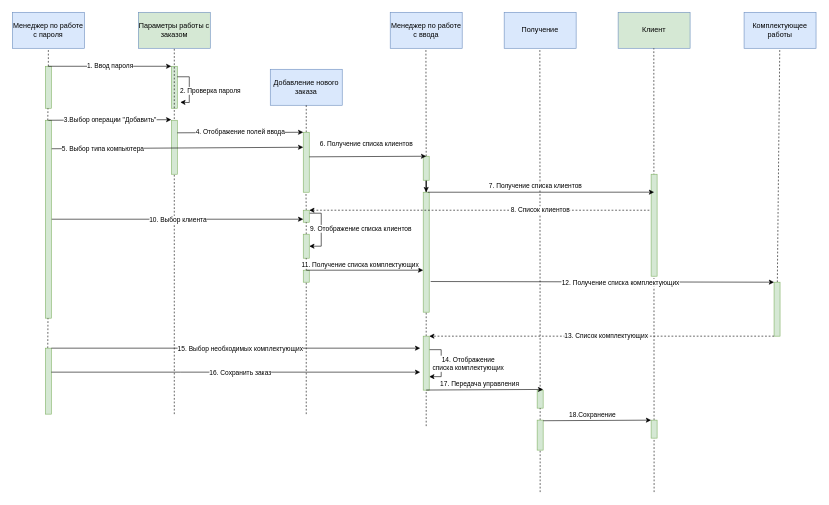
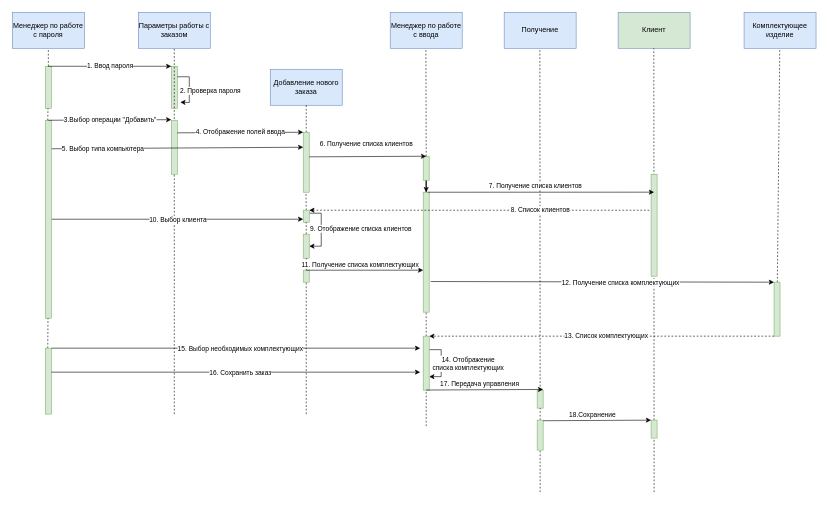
  <mxCell id="0" />
  <mxCell id="1" parent="0" />
  <mxCell id="2" value="Менеджер по работе с пароля" style="rounded=0;whiteSpace=wrap;html=1;fillColor=#dae8fc;strokeColor=#6c8ebf;" parent="1" vertex="1"><mxGeometry x="20" y="20" width="120" height="60" as="geometry" /></mxCell>
- <mxCell id="3" value="Параметры работы с заказом" style="rounded=0;whiteSpace=wrap;html=1;fillColor=#d5e8d4;strokeColor=#6c8ebf;" parent="1" vertex="1"><mxGeometry x="230" y="20" width="120" height="60" as="geometry" /></mxCell>
+ <mxCell id="3" value="Параметры работы с заказом" style="rounded=0;whiteSpace=wrap;html=1;fillColor=#dae8fc;strokeColor=#6c8ebf;" parent="1" vertex="1"><mxGeometry x="230" y="20" width="120" height="60" as="geometry" /></mxCell>
  <mxCell id="4" value="Добавление нового заказа" style="rounded=0;whiteSpace=wrap;html=1;fillColor=#dae8fc;strokeColor=#6c8ebf;" parent="1" vertex="1"><mxGeometry x="450" y="115" width="120" height="60" as="geometry" /></mxCell>
  <mxCell id="5" value="" style="rounded=0;whiteSpace=wrap;html=1;fillColor=#d5e8d4;strokeColor=#82b366;" parent="1" vertex="1"><mxGeometry x="75" y="110" width="10" height="70" as="geometry" /></mxCell>
  <mxCell id="6" value="" style="rounded=0;whiteSpace=wrap;html=1;fillColor=#d5e8d4;strokeColor=#82b366;" parent="1" vertex="1"><mxGeometry x="285" y="110" width="10" height="70" as="geometry" /></mxCell>
  <mxCell id="7" value="2. Проверка пароля" style="edgeStyle=orthogonalEdgeStyle;rounded=0;orthogonalLoop=1;jettySize=auto;html=1;exitX=1;exitY=0.25;exitDx=0;exitDy=0;" parent="1" source="6" edge="1"><mxGeometry x="0.096" y="35" relative="1" as="geometry"><mxPoint x="300" y="170" as="targetPoint" /><mxPoint as="offset" /></mxGeometry></mxCell>
  <mxCell id="8" value="1. Ввод пароля" style="endArrow=classic;html=1;rounded=0;entryX=0;entryY=0;entryDx=0;entryDy=0;exitX=0.5;exitY=0;exitDx=0;exitDy=0;" parent="1" source="5" target="6" edge="1"><mxGeometry width="50" height="50" relative="1" as="geometry"><mxPoint x="170" y="160" as="sourcePoint" /><mxPoint x="220" y="110" as="targetPoint" /></mxGeometry></mxCell>
  <mxCell id="9" value="" style="endArrow=none;dashed=1;html=1;rounded=0;entryX=0.5;entryY=1;entryDx=0;entryDy=0;exitX=0.5;exitY=0;exitDx=0;exitDy=0;" parent="1" source="5" target="2" edge="1"><mxGeometry width="50" height="50" relative="1" as="geometry"><mxPoint x="170" y="160" as="sourcePoint" /><mxPoint x="220" y="110" as="targetPoint" /></mxGeometry></mxCell>
  <mxCell id="10" value="" style="endArrow=none;dashed=1;html=1;rounded=0;" parent="1" edge="1"><mxGeometry width="50" height="50" relative="1" as="geometry"><mxPoint x="290" y="690" as="sourcePoint" /><mxPoint x="290" y="80" as="targetPoint" /></mxGeometry></mxCell>
  <mxCell id="11" style="edgeStyle=orthogonalEdgeStyle;rounded=0;orthogonalLoop=1;jettySize=auto;html=1;exitX=1;exitY=0.5;exitDx=0;exitDy=0;entryX=0;entryY=0.75;entryDx=0;entryDy=0;" parent="1" source="13" target="40" edge="1"><mxGeometry relative="1" as="geometry"><Array as="points"><mxPoint x="300" y="365" /><mxPoint x="300" y="365" /></Array></mxGeometry></mxCell>
  <mxCell id="12" value="10. Выбор клиента" style="edgeLabel;html=1;align=center;verticalAlign=middle;resizable=0;points=[];" vertex="1" connectable="0" parent="11"><mxGeometry x="0.062" y="-2" relative="1" as="geometry"><mxPoint x="-13" y="-2" as="offset" /></mxGeometry></mxCell>
  <mxCell id="13" value="" style="rounded=0;whiteSpace=wrap;html=1;fillColor=#d5e8d4;strokeColor=#82b366;" parent="1" vertex="1"><mxGeometry x="75" y="200" width="10" height="330" as="geometry" /></mxCell>
  <mxCell id="14" value="" style="rounded=0;whiteSpace=wrap;html=1;fillColor=#d5e8d4;strokeColor=#82b366;" parent="1" vertex="1"><mxGeometry x="285" y="200" width="10" height="90" as="geometry" /></mxCell>
  <mxCell id="15" value="3.Выбор операции &quot;Добавить&quot;" style="endArrow=classic;html=1;rounded=0;entryX=0;entryY=0;entryDx=0;entryDy=0;" parent="1" edge="1"><mxGeometry width="50" height="50" relative="1" as="geometry"><mxPoint x="80" y="200" as="sourcePoint" /><mxPoint x="285" y="199.05" as="targetPoint" /></mxGeometry></mxCell>
  <mxCell id="16" value="" style="endArrow=none;dashed=1;html=1;rounded=0;entryX=0.5;entryY=1;entryDx=0;entryDy=0;exitX=0.5;exitY=0;exitDx=0;exitDy=0;" parent="1" source="17" target="4" edge="1"><mxGeometry width="50" height="50" relative="1" as="geometry"><mxPoint x="510" y="150" as="sourcePoint" /><mxPoint x="90" y="90" as="targetPoint" /></mxGeometry></mxCell>
  <mxCell id="17" value="" style="rounded=0;whiteSpace=wrap;html=1;fillColor=#d5e8d4;strokeColor=#82b366;" parent="1" vertex="1"><mxGeometry x="505" y="220" width="10" height="100" as="geometry" /></mxCell>
  <mxCell id="18" value="4. Отображение полей ввода" style="endArrow=classic;html=1;rounded=0;entryX=0;entryY=0;entryDx=0;entryDy=0;" parent="1" target="17" edge="1"><mxGeometry width="50" height="50" relative="1" as="geometry"><mxPoint x="295" y="220.95" as="sourcePoint" /><mxPoint x="500" y="220" as="targetPoint" /></mxGeometry></mxCell>
  <mxCell id="19" value="Менеджер по работе с ввода" style="rounded=0;whiteSpace=wrap;html=1;fillColor=#dae8fc;strokeColor=#6c8ebf;" parent="1" vertex="1"><mxGeometry x="650" y="20" width="120" height="60" as="geometry" /></mxCell>
  <mxCell id="20" value="" style="edgeStyle=orthogonalEdgeStyle;rounded=0;orthogonalLoop=1;jettySize=auto;html=1;" edge="1" parent="1" source="21" target="33"><mxGeometry relative="1" as="geometry" /></mxCell>
  <mxCell id="21" value="" style="rounded=0;whiteSpace=wrap;html=1;fillColor=#d5e8d4;strokeColor=#82b366;" parent="1" vertex="1"><mxGeometry x="705" y="260" width="10" height="40" as="geometry" /></mxCell>
  <mxCell id="22" value="6. Получение списка клиентов" style="endArrow=classic;html=1;rounded=0;" parent="1" edge="1"><mxGeometry x="-0.025" y="21" width="50" height="50" relative="1" as="geometry"><mxPoint x="515" y="261" as="sourcePoint" /><mxPoint x="710" y="260" as="targetPoint" /><mxPoint as="offset" /></mxGeometry></mxCell>
  <mxCell id="23" value="" style="endArrow=none;dashed=1;html=1;rounded=0;entryX=0.5;entryY=1;entryDx=0;entryDy=0;exitX=0.5;exitY=0;exitDx=0;exitDy=0;" parent="1" source="21" edge="1"><mxGeometry width="50" height="50" relative="1" as="geometry"><mxPoint x="709.52" y="220" as="sourcePoint" /><mxPoint x="709.52" y="80" as="targetPoint" /></mxGeometry></mxCell>
  <mxCell id="24" value="Получение" style="rounded=0;whiteSpace=wrap;html=1;fillColor=#dae8fc;strokeColor=#6c8ebf;" parent="1" vertex="1"><mxGeometry x="840" y="20" width="120" height="60" as="geometry" /></mxCell>
  <mxCell id="25" value="Клиент" style="rounded=0;whiteSpace=wrap;html=1;fillColor=#d5e8d4;strokeColor=#6c8ebf;" parent="1" vertex="1"><mxGeometry x="1030" y="20" width="120" height="60" as="geometry" /></mxCell>
- <mxCell id="26" value="Комплектующее работы" style="rounded=0;whiteSpace=wrap;html=1;fillColor=#dae8fc;strokeColor=#6c8ebf;" parent="1" vertex="1"><mxGeometry x="1240" y="20" width="120" height="60" as="geometry" /></mxCell>
+ <mxCell id="26" value="Комплектующее изделие" style="rounded=0;whiteSpace=wrap;html=1;fillColor=#dae8fc;strokeColor=#6c8ebf;" parent="1" vertex="1"><mxGeometry x="1240" y="20" width="120" height="60" as="geometry" /></mxCell>
  <mxCell id="27" value="" style="endArrow=none;dashed=1;html=1;rounded=0;entryX=0.5;entryY=1;entryDx=0;entryDy=0;startArrow=none;" parent="1" edge="1" source="60"><mxGeometry width="50" height="50" relative="1" as="geometry"><mxPoint x="900" y="700" as="sourcePoint" /><mxPoint x="899.52" y="80" as="targetPoint" /></mxGeometry></mxCell>
  <mxCell id="28" value="" style="endArrow=none;dashed=1;html=1;rounded=0;entryX=0.5;entryY=1;entryDx=0;entryDy=0;" parent="1" edge="1"><mxGeometry width="50" height="50" relative="1" as="geometry"><mxPoint x="1090" y="820" as="sourcePoint" /><mxPoint x="1089.52" y="80" as="targetPoint" /></mxGeometry></mxCell>
  <mxCell id="29" value="" style="endArrow=none;dashed=1;html=1;rounded=0;entryX=0.5;entryY=1;entryDx=0;entryDy=0;startArrow=none;" parent="1" edge="1" source="48"><mxGeometry width="50" height="50" relative="1" as="geometry"><mxPoint x="1300" y="570" as="sourcePoint" /><mxPoint x="1299.52" y="80" as="targetPoint" /></mxGeometry></mxCell>
  <mxCell id="30" value="" style="endArrow=classic;html=1;rounded=0;entryX=0;entryY=0.25;entryDx=0;entryDy=0;exitX=1.059;exitY=0.144;exitDx=0;exitDy=0;exitPerimeter=0;" parent="1" target="17" edge="1" source="13"><mxGeometry width="50" height="50" relative="1" as="geometry"><mxPoint x="85" y="270" as="sourcePoint" /><mxPoint x="290" y="269.05" as="targetPoint" /></mxGeometry></mxCell>
  <mxCell id="31" value="5. Выбор типа компьютера" style="edgeLabel;html=1;align=center;verticalAlign=middle;resizable=0;points=[];" parent="30" vertex="1" connectable="0"><mxGeometry x="-0.843" relative="1" as="geometry"><mxPoint x="52" as="offset" /></mxGeometry></mxCell>
  <mxCell id="32" value="" style="endArrow=none;dashed=1;html=1;rounded=0;entryX=0.5;entryY=1;entryDx=0;entryDy=0;exitX=0.5;exitY=0;exitDx=0;exitDy=0;startArrow=none;" parent="1" source="33" edge="1"><mxGeometry width="50" height="50" relative="1" as="geometry"><mxPoint x="710.03" y="540" as="sourcePoint" /><mxPoint x="709.55" y="330" as="targetPoint" /></mxGeometry></mxCell>
  <mxCell id="33" value="" style="rounded=0;whiteSpace=wrap;html=1;fillColor=#d5e8d4;strokeColor=#82b366;" parent="1" vertex="1"><mxGeometry x="705" y="320" width="10" height="200" as="geometry" /></mxCell>
  <mxCell id="34" value="" style="endArrow=none;dashed=1;html=1;rounded=0;entryX=0.5;entryY=1;entryDx=0;entryDy=0;" parent="1" target="33" edge="1"><mxGeometry width="50" height="50" relative="1" as="geometry"><mxPoint x="710" y="710" as="sourcePoint" /><mxPoint x="709.55" y="330" as="targetPoint" /></mxGeometry></mxCell>
  <mxCell id="35" value="" style="rounded=0;whiteSpace=wrap;html=1;fillColor=#d5e8d4;strokeColor=#82b366;" parent="1" vertex="1"><mxGeometry x="1085" y="290" width="10" height="170" as="geometry" /></mxCell>
  <mxCell id="36" value="7. Получение списка клиентов" style="endArrow=classic;html=1;rounded=0;exitX=0.75;exitY=0;exitDx=0;exitDy=0;entryX=0.5;entryY=0.176;entryDx=0;entryDy=0;entryPerimeter=0;" parent="1" source="33" target="35" edge="1"><mxGeometry x="-0.048" y="10" width="50" height="50" relative="1" as="geometry"><mxPoint x="715" y="351" as="sourcePoint" /><mxPoint x="1080" y="320" as="targetPoint" /><mxPoint as="offset" /></mxGeometry></mxCell>
  <mxCell id="37" value="" style="endArrow=none;dashed=1;html=1;rounded=0;entryX=0.5;entryY=1;entryDx=0;entryDy=0;exitX=0.5;exitY=0;exitDx=0;exitDy=0;startArrow=none;" parent="1" source="40" edge="1"><mxGeometry width="50" height="50" relative="1" as="geometry"><mxPoint x="509.55" y="460" as="sourcePoint" /><mxPoint x="509.55" y="320" as="targetPoint" /></mxGeometry></mxCell>
  <mxCell id="38" style="edgeStyle=orthogonalEdgeStyle;rounded=0;orthogonalLoop=1;jettySize=auto;html=1;exitX=1;exitY=0.25;exitDx=0;exitDy=0;entryX=1;entryY=0.5;entryDx=0;entryDy=0;" parent="1" source="40" target="42" edge="1"><mxGeometry relative="1" as="geometry" /></mxCell>
  <mxCell id="39" value="9. Отображение списка клиентов" style="edgeLabel;html=1;align=center;verticalAlign=middle;resizable=0;points=[];" parent="38" vertex="1" connectable="0"><mxGeometry x="0.245" y="-3" relative="1" as="geometry"><mxPoint x="68" y="-14" as="offset" /></mxGeometry></mxCell>
  <mxCell id="40" value="" style="rounded=0;whiteSpace=wrap;html=1;fillColor=#d5e8d4;strokeColor=#82b366;" parent="1" vertex="1"><mxGeometry x="505" y="350" width="10" height="20" as="geometry" /></mxCell>
  <mxCell id="41" value="" style="endArrow=none;dashed=1;html=1;rounded=0;entryX=0.5;entryY=1;entryDx=0;entryDy=0;startArrow=none;" parent="1" source="42" target="40" edge="1"><mxGeometry width="50" height="50" relative="1" as="geometry"><mxPoint x="510" y="520" as="sourcePoint" /><mxPoint x="509.55" y="320" as="targetPoint" /></mxGeometry></mxCell>
  <mxCell id="42" value="" style="rounded=0;whiteSpace=wrap;html=1;fillColor=#d5e8d4;strokeColor=#82b366;" parent="1" vertex="1"><mxGeometry x="505" y="390" width="10" height="40" as="geometry" /></mxCell>
  <mxCell id="43" value="" style="endArrow=none;dashed=1;html=1;rounded=0;entryX=0.5;entryY=1;entryDx=0;entryDy=0;startArrow=none;" parent="1" source="44" target="42" edge="1"><mxGeometry width="50" height="50" relative="1" as="geometry"><mxPoint x="510" y="520" as="sourcePoint" /><mxPoint x="510" y="390" as="targetPoint" /></mxGeometry></mxCell>
  <mxCell id="44" value="" style="rounded=0;whiteSpace=wrap;html=1;fillColor=#d5e8d4;strokeColor=#82b366;" parent="1" vertex="1"><mxGeometry x="505" y="450" width="10" height="20" as="geometry" /></mxCell>
  <mxCell id="45" value="" style="endArrow=none;dashed=1;html=1;rounded=0;entryX=0.5;entryY=1;entryDx=0;entryDy=0;" parent="1" target="44" edge="1"><mxGeometry width="50" height="50" relative="1" as="geometry"><mxPoint x="510" y="690" as="sourcePoint" /><mxPoint x="510" y="450" as="targetPoint" /></mxGeometry></mxCell>
  <mxCell id="46" value="11. Получение списка комплектующих" style="endArrow=classic;html=1;rounded=0;" parent="1" edge="1"><mxGeometry x="-0.076" y="9" width="50" height="50" relative="1" as="geometry"><mxPoint x="510" y="450" as="sourcePoint" /><mxPoint x="705" y="450" as="targetPoint" /><mxPoint as="offset" /></mxGeometry></mxCell>
  <mxCell id="47" value="8. Список клиентов" style="endArrow=classic;html=1;rounded=0;exitX=-0.294;exitY=0.353;exitDx=0;exitDy=0;entryX=1;entryY=0;entryDx=0;entryDy=0;exitPerimeter=0;dashed=1;" edge="1" parent="1" source="35" target="40"><mxGeometry x="-0.358" width="50" height="50" relative="1" as="geometry"><mxPoint x="1095" y="364.41" as="sourcePoint" /><mxPoint x="717.5" y="364.49" as="targetPoint" /><mxPoint as="offset" /></mxGeometry></mxCell>
  <mxCell id="48" value="" style="rounded=0;whiteSpace=wrap;html=1;fillColor=#d5e8d4;strokeColor=#82b366;" vertex="1" parent="1"><mxGeometry x="1290" y="470" width="10" height="90" as="geometry" /></mxCell>
  <mxCell id="49" value="12. Получение списка комплектующих" style="endArrow=classic;html=1;rounded=0;exitX=0.75;exitY=0;exitDx=0;exitDy=0;entryX=0;entryY=0;entryDx=0;entryDy=0;" edge="1" parent="1" target="48"><mxGeometry x="0.107" y="-1" width="50" height="50" relative="1" as="geometry"><mxPoint x="717.5" y="468.9" as="sourcePoint" /><mxPoint x="1300" y="469" as="targetPoint" /><mxPoint as="offset" /></mxGeometry></mxCell>
  <mxCell id="50" value="14. Отображение &lt;br&gt;списка комплектующих" style="edgeStyle=orthogonalEdgeStyle;rounded=0;orthogonalLoop=1;jettySize=auto;html=1;exitX=1;exitY=0.25;exitDx=0;exitDy=0;entryX=1;entryY=0.75;entryDx=0;entryDy=0;" edge="1" parent="1" source="51" target="51"><mxGeometry y="45" relative="1" as="geometry"><mxPoint x="740" y="620" as="targetPoint" /><mxPoint as="offset" /></mxGeometry></mxCell>
  <mxCell id="51" value="" style="rounded=0;whiteSpace=wrap;html=1;fillColor=#d5e8d4;strokeColor=#82b366;" vertex="1" parent="1"><mxGeometry x="705" y="560" width="10" height="90" as="geometry" /></mxCell>
  <mxCell id="52" value="13. Список комплектующих" style="endArrow=classic;html=1;rounded=0;exitX=0;exitY=1;exitDx=0;exitDy=0;entryX=0;entryY=1;entryDx=0;entryDy=0;dashed=1;" edge="1" parent="1" source="48"><mxGeometry x="-0.026" width="50" height="50" relative="1" as="geometry"><mxPoint x="1287.5" y="561.1" as="sourcePoint" /><mxPoint x="715" y="560" as="targetPoint" /><mxPoint as="offset" /></mxGeometry></mxCell>
  <mxCell id="53" value="" style="endArrow=none;dashed=1;html=1;rounded=0;entryX=0.5;entryY=1;entryDx=0;entryDy=0;" edge="1" parent="1"><mxGeometry width="50" height="50" relative="1" as="geometry"><mxPoint x="79" y="200" as="sourcePoint" /><mxPoint x="79.41" y="180" as="targetPoint" /></mxGeometry></mxCell>
  <mxCell id="54" value="" style="endArrow=none;dashed=1;html=1;rounded=0;entryX=0.5;entryY=1;entryDx=0;entryDy=0;" edge="1" parent="1"><mxGeometry width="50" height="50" relative="1" as="geometry"><mxPoint x="79" y="580" as="sourcePoint" /><mxPoint x="79.41" y="530" as="targetPoint" /></mxGeometry></mxCell>
  <mxCell id="55" value="" style="rounded=0;whiteSpace=wrap;html=1;fillColor=#d5e8d4;strokeColor=#82b366;" vertex="1" parent="1"><mxGeometry x="75" y="580" width="10" height="110" as="geometry" /></mxCell>
  <mxCell id="56" style="edgeStyle=orthogonalEdgeStyle;rounded=0;orthogonalLoop=1;jettySize=auto;html=1;exitX=1;exitY=0.5;exitDx=0;exitDy=0;" edge="1" parent="1"><mxGeometry relative="1" as="geometry"><mxPoint x="85" y="580" as="sourcePoint" /><mxPoint x="700" y="580" as="targetPoint" /><Array as="points"><mxPoint x="300" y="580" /><mxPoint x="300" y="580" /></Array></mxGeometry></mxCell>
  <mxCell id="57" value="15. Выбор необходимых комплектующих" style="edgeLabel;html=1;align=center;verticalAlign=middle;resizable=0;points=[];" vertex="1" connectable="0" parent="56"><mxGeometry x="0.062" y="-2" relative="1" as="geometry"><mxPoint x="-13" y="-2" as="offset" /></mxGeometry></mxCell>
  <mxCell id="58" style="edgeStyle=orthogonalEdgeStyle;rounded=0;orthogonalLoop=1;jettySize=auto;html=1;exitX=1;exitY=0.5;exitDx=0;exitDy=0;" edge="1" parent="1"><mxGeometry relative="1" as="geometry"><mxPoint x="85" y="620" as="sourcePoint" /><mxPoint x="700" y="620" as="targetPoint" /><Array as="points"><mxPoint x="300" y="620" /><mxPoint x="300" y="620" /></Array></mxGeometry></mxCell>
  <mxCell id="59" value="16. Сохранить заказ" style="edgeLabel;html=1;align=center;verticalAlign=middle;resizable=0;points=[];" vertex="1" connectable="0" parent="58"><mxGeometry x="0.062" y="-2" relative="1" as="geometry"><mxPoint x="-13" y="-2" as="offset" /></mxGeometry></mxCell>
  <mxCell id="60" value="" style="rounded=0;whiteSpace=wrap;html=1;fillColor=#d5e8d4;strokeColor=#82b366;" vertex="1" parent="1"><mxGeometry x="895" y="650" width="10" height="30" as="geometry" /></mxCell>
  <mxCell id="61" value="" style="endArrow=none;dashed=1;html=1;rounded=0;entryX=0.5;entryY=1;entryDx=0;entryDy=0;" edge="1" parent="1" target="60"><mxGeometry width="50" height="50" relative="1" as="geometry"><mxPoint x="900" y="820" as="sourcePoint" /><mxPoint x="899.52" y="80" as="targetPoint" /></mxGeometry></mxCell>
  <mxCell id="62" value="17. Передача управления" style="endArrow=classic;html=1;rounded=0;" edge="1" parent="1"><mxGeometry x="-0.076" y="9" width="50" height="50" relative="1" as="geometry"><mxPoint x="710" y="649.82" as="sourcePoint" /><mxPoint x="905" y="648.82" as="targetPoint" /><mxPoint x="-1" as="offset" /></mxGeometry></mxCell>
  <mxCell id="63" value="" style="rounded=0;whiteSpace=wrap;html=1;fillColor=#d5e8d4;strokeColor=#82b366;" vertex="1" parent="1"><mxGeometry x="895" y="700" width="10" height="50" as="geometry" /></mxCell>
  <mxCell id="64" value="" style="rounded=0;whiteSpace=wrap;html=1;fillColor=#d5e8d4;strokeColor=#82b366;" vertex="1" parent="1"><mxGeometry x="1085" y="700" width="10" height="30" as="geometry" /></mxCell>
  <mxCell id="65" value="18.Сохранение" style="endArrow=classic;html=1;rounded=0;entryX=0;entryY=0;entryDx=0;entryDy=0;" edge="1" parent="1" target="64"><mxGeometry x="-0.076" y="9" width="50" height="50" relative="1" as="geometry"><mxPoint x="905" y="701" as="sourcePoint" /><mxPoint x="970" y="700" as="targetPoint" /><mxPoint x="-1" as="offset" /></mxGeometry></mxCell>
